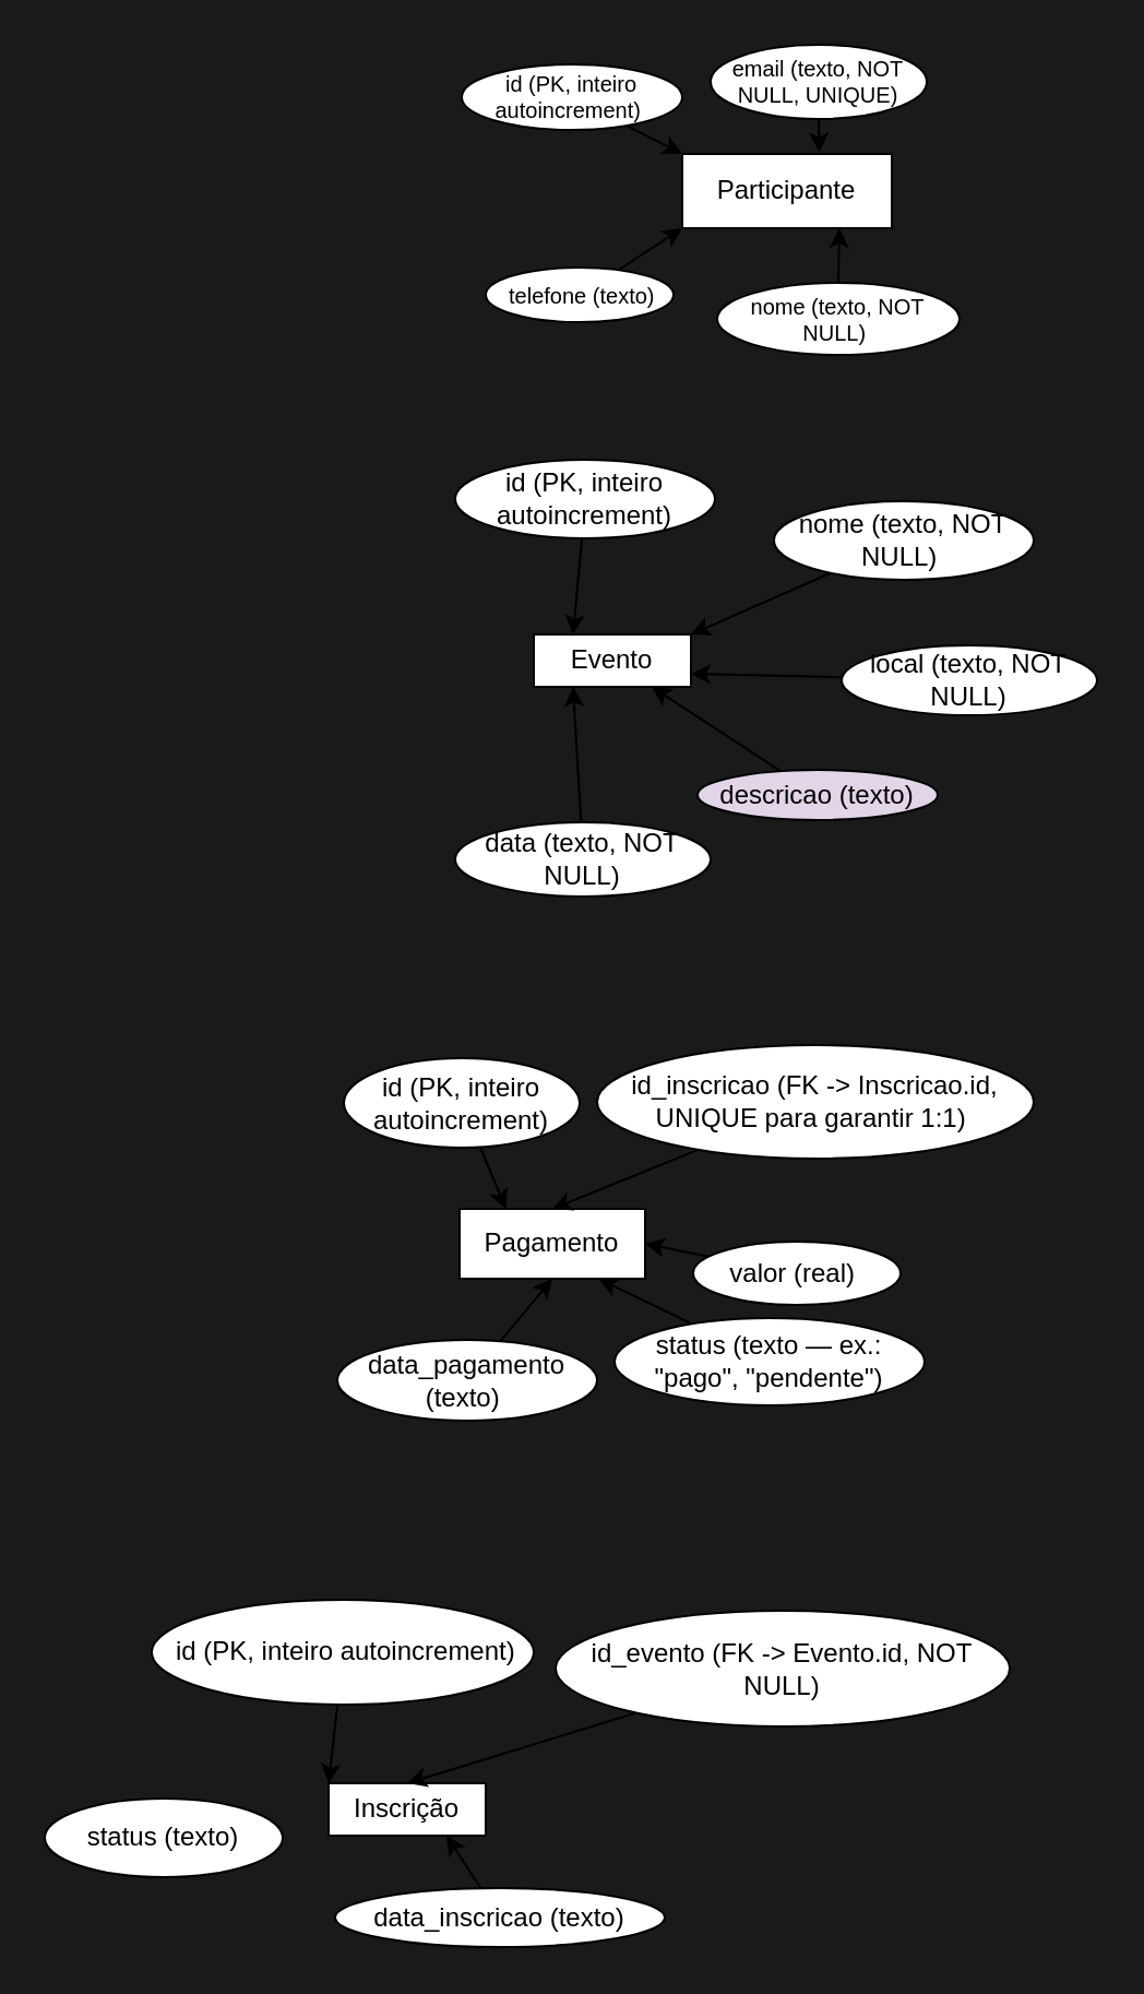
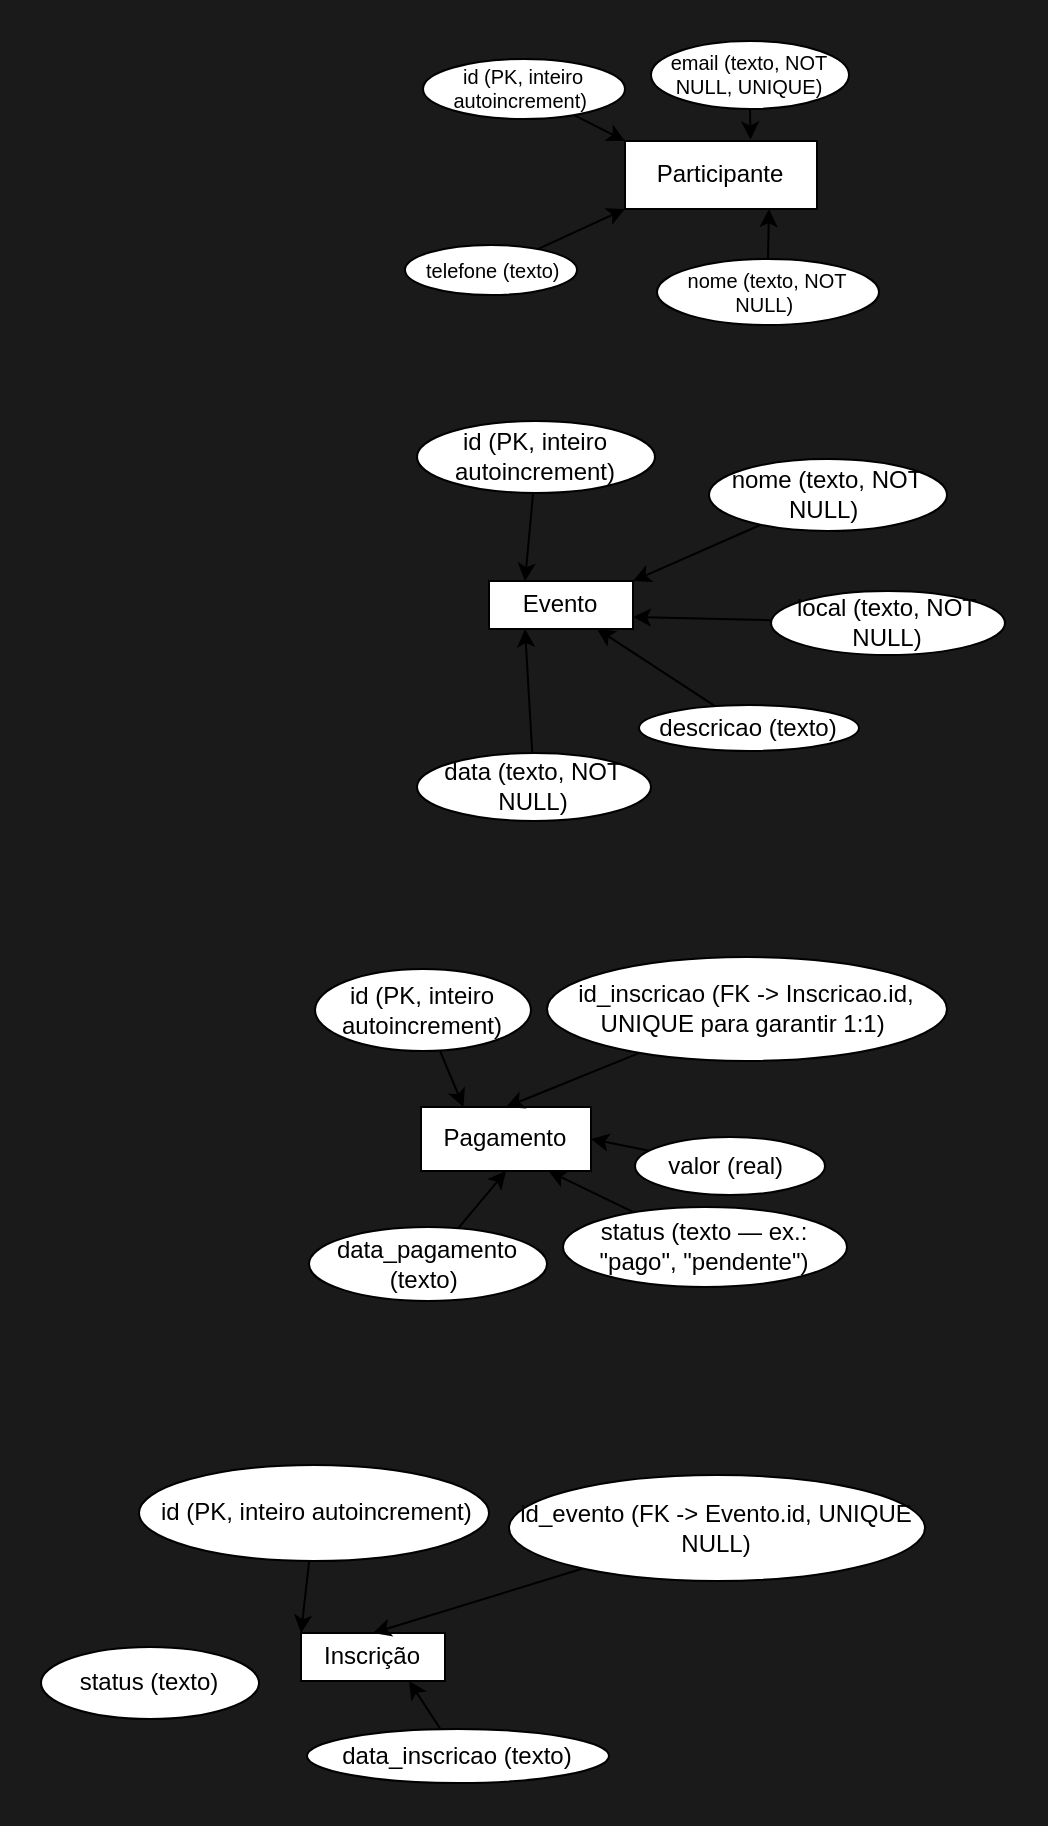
  <mxCell id="0" />
  <mxCell id="1" parent="0" />
  <mxCell id="2" value="Participante" style="whiteSpace=wrap;html=1;" vertex="1" parent="1"><mxGeometry x="312" y="70" width="96" height="34" as="geometry" /></mxCell>
  <mxCell id="3" value="Evento" style="whiteSpace=wrap;html=1;" vertex="1" parent="1"><mxGeometry x="244" y="290" width="72" height="24" as="geometry" /></mxCell>
  <mxCell id="4" value="Pagamento" style="whiteSpace=wrap;html=1;" vertex="1" parent="1"><mxGeometry x="210" y="553" width="85" height="32" as="geometry" /></mxCell>
  <mxCell id="5" value="Inscrição" style="whiteSpace=wrap;html=1;" vertex="1" parent="1"><mxGeometry x="150" y="816" width="72" height="24" as="geometry" /></mxCell>
  <mxCell id="6" style="edgeStyle=none;html=1;entryX=0;entryY=0;entryDx=0;entryDy=0;" edge="1" parent="1" source="7" target="2"><mxGeometry relative="1" as="geometry" /></mxCell>
  <mxCell id="7" value="id (PK, inteiro autoincrement)&amp;nbsp;" style="ellipse;whiteSpace=wrap;html=1;fontSize=10;" vertex="1" parent="1"><mxGeometry x="211" y="29" width="101" height="30" as="geometry" /></mxCell>
  <mxCell id="8" style="edgeStyle=none;html=1;entryX=0.75;entryY=1;entryDx=0;entryDy=0;" edge="1" parent="1" source="9" target="2"><mxGeometry relative="1" as="geometry" /></mxCell>
  <mxCell id="9" value="nome (texto, NOT NULL)&amp;nbsp;" style="ellipse;whiteSpace=wrap;html=1;fontSize=10;" vertex="1" parent="1"><mxGeometry x="328" y="129" width="111" height="33" as="geometry" /></mxCell>
  <mxCell id="10" value="email (texto, NOT NULL, UNIQUE)" style="ellipse;whiteSpace=wrap;html=1;fontSize=10;" vertex="1" parent="1"><mxGeometry x="325" y="20" width="99" height="34" as="geometry" /></mxCell>
  <mxCell id="11" style="edgeStyle=none;html=1;entryX=0;entryY=1;entryDx=0;entryDy=0;" edge="1" parent="1" source="12" target="2"><mxGeometry relative="1" as="geometry" /></mxCell>
- <mxCell id="12" value="&amp;nbsp;telefone (texto)" style="ellipse;whiteSpace=wrap;html=1;fontSize=10;" vertex="1" parent="1"><mxGeometry x="222" y="122" width="86" height="25" as="geometry" /></mxCell>
+ <mxCell id="12" value="&amp;nbsp;telefone (texto)" style="ellipse;whiteSpace=wrap;html=1;fontSize=10;" vertex="1" parent="1"><mxGeometry x="202" y="122" width="86" height="25" as="geometry" /></mxCell>
  <mxCell id="13" style="edgeStyle=none;html=1;entryX=0.654;entryY=-0.022;entryDx=0;entryDy=0;entryPerimeter=0;" edge="1" parent="1" source="10" target="2"><mxGeometry relative="1" as="geometry" /></mxCell>
  <mxCell id="14" style="edgeStyle=none;html=1;entryX=0.25;entryY=0;entryDx=0;entryDy=0;" edge="1" parent="1" source="15" target="3"><mxGeometry relative="1" as="geometry" /></mxCell>
  <mxCell id="15" value="id (PK, inteiro autoincrement)" style="ellipse;whiteSpace=wrap;html=1;" vertex="1" parent="1"><mxGeometry x="208" y="210" width="119" height="36" as="geometry" /></mxCell>
  <mxCell id="16" style="edgeStyle=none;html=1;entryX=1;entryY=0;entryDx=0;entryDy=0;" edge="1" parent="1" source="17" target="3"><mxGeometry relative="1" as="geometry" /></mxCell>
  <mxCell id="17" value="nome (texto, NOT NULL)&amp;nbsp;" style="ellipse;whiteSpace=wrap;html=1;" vertex="1" parent="1"><mxGeometry x="354" y="229" width="119" height="36" as="geometry" /></mxCell>
  <mxCell id="18" style="edgeStyle=none;html=1;entryX=0.75;entryY=1;entryDx=0;entryDy=0;" edge="1" parent="1" source="19" target="3"><mxGeometry relative="1" as="geometry" /></mxCell>
- <mxCell id="19" value="descricao (texto)" style="ellipse;whiteSpace=wrap;html=1;fillColor=#e1d5e7;" vertex="1" parent="1"><mxGeometry x="319" y="352" width="110" height="23" as="geometry" /></mxCell>
+ <mxCell id="19" value="descricao (texto)" style="ellipse;whiteSpace=wrap;html=1;" vertex="1" parent="1"><mxGeometry x="319" y="352" width="110" height="23" as="geometry" /></mxCell>
  <mxCell id="20" style="edgeStyle=none;html=1;entryX=1;entryY=0.75;entryDx=0;entryDy=0;" edge="1" parent="1" source="21" target="3"><mxGeometry relative="1" as="geometry" /></mxCell>
  <mxCell id="21" value="local (texto, NOT NULL)" style="ellipse;whiteSpace=wrap;html=1;" vertex="1" parent="1"><mxGeometry x="385" y="295" width="117" height="32" as="geometry" /></mxCell>
  <mxCell id="22" style="edgeStyle=none;html=1;entryX=0.25;entryY=1;entryDx=0;entryDy=0;" edge="1" parent="1" source="23" target="3"><mxGeometry relative="1" as="geometry" /></mxCell>
  <mxCell id="23" value="data (texto, NOT NULL)" style="ellipse;whiteSpace=wrap;html=1;" vertex="1" parent="1"><mxGeometry x="208" y="376" width="117" height="34" as="geometry" /></mxCell>
  <mxCell id="24" style="edgeStyle=none;html=1;entryX=0.25;entryY=0;entryDx=0;entryDy=0;" edge="1" parent="1" source="25" target="4"><mxGeometry relative="1" as="geometry" /></mxCell>
  <mxCell id="25" value="id (PK, inteiro autoincrement)" style="ellipse;whiteSpace=wrap;html=1;" vertex="1" parent="1"><mxGeometry x="157" y="484" width="108" height="41" as="geometry" /></mxCell>
  <mxCell id="26" style="edgeStyle=none;html=1;entryX=0.5;entryY=0;entryDx=0;entryDy=0;" edge="1" parent="1" source="27" target="4"><mxGeometry relative="1" as="geometry" /></mxCell>
  <mxCell id="27" value="id_inscricao (FK -&amp;gt; Inscricao.id, UNIQUE para garantir 1:1)&amp;nbsp;" style="ellipse;whiteSpace=wrap;html=1;" vertex="1" parent="1"><mxGeometry x="273" y="478" width="200" height="52" as="geometry" /></mxCell>
  <mxCell id="28" style="edgeStyle=none;html=1;entryX=1;entryY=0.5;entryDx=0;entryDy=0;" edge="1" parent="1" source="29" target="4"><mxGeometry relative="1" as="geometry" /></mxCell>
  <mxCell id="29" value="valor (real)&amp;nbsp;" style="ellipse;whiteSpace=wrap;html=1;" vertex="1" parent="1"><mxGeometry x="317" y="568" width="95" height="29" as="geometry" /></mxCell>
  <mxCell id="30" style="edgeStyle=none;html=1;entryX=0.5;entryY=1;entryDx=0;entryDy=0;" edge="1" parent="1" source="31" target="4"><mxGeometry relative="1" as="geometry" /></mxCell>
  <mxCell id="31" value="data_pagamento (texto)&amp;nbsp;" style="ellipse;whiteSpace=wrap;html=1;" vertex="1" parent="1"><mxGeometry x="154" y="613" width="119" height="37" as="geometry" /></mxCell>
  <mxCell id="32" style="edgeStyle=none;html=1;entryX=0.75;entryY=1;entryDx=0;entryDy=0;" edge="1" parent="1" source="33" target="4"><mxGeometry relative="1" as="geometry" /></mxCell>
  <mxCell id="33" value="status (texto — ex.: &quot;pago&quot;, &quot;pendente&quot;)" style="ellipse;whiteSpace=wrap;html=1;" vertex="1" parent="1"><mxGeometry x="281" y="603" width="142" height="40" as="geometry" /></mxCell>
  <mxCell id="34" style="edgeStyle=none;html=1;entryX=0;entryY=0;entryDx=0;entryDy=0;" edge="1" parent="1" source="35" target="5"><mxGeometry relative="1" as="geometry" /></mxCell>
  <mxCell id="35" value="&amp;nbsp;id (PK, inteiro autoincrement)" style="ellipse;whiteSpace=wrap;html=1;" vertex="1" parent="1"><mxGeometry x="69" y="732" width="175" height="48" as="geometry" /></mxCell>
  <mxCell id="36" style="edgeStyle=none;html=1;entryX=0.5;entryY=0;entryDx=0;entryDy=0;" edge="1" parent="1" source="37" target="5"><mxGeometry relative="1" as="geometry" /></mxCell>
- <mxCell id="37" value="id_evento (FK -&amp;gt; Evento.id, NOT NULL)" style="ellipse;whiteSpace=wrap;html=1;" vertex="1" parent="1"><mxGeometry x="254" y="737" width="208" height="53" as="geometry" /></mxCell>
+ <mxCell id="37" value="id_evento (FK -&amp;gt; Evento.id, UNIQUE NULL)" style="ellipse;whiteSpace=wrap;html=1;" vertex="1" parent="1"><mxGeometry x="254" y="737" width="208" height="53" as="geometry" /></mxCell>
  <mxCell id="38" style="edgeStyle=none;html=1;entryX=0.75;entryY=1;entryDx=0;entryDy=0;" edge="1" parent="1" source="39" target="5"><mxGeometry relative="1" as="geometry" /></mxCell>
  <mxCell id="39" value="data_inscricao (texto)" style="ellipse;whiteSpace=wrap;html=1;" vertex="1" parent="1"><mxGeometry x="153" y="864" width="151" height="27" as="geometry" /></mxCell>
  <mxCell id="40" value="status (texto)" style="ellipse;whiteSpace=wrap;html=1;" vertex="1" parent="1"><mxGeometry x="20" y="823" width="109" height="36" as="geometry" /></mxCell>
